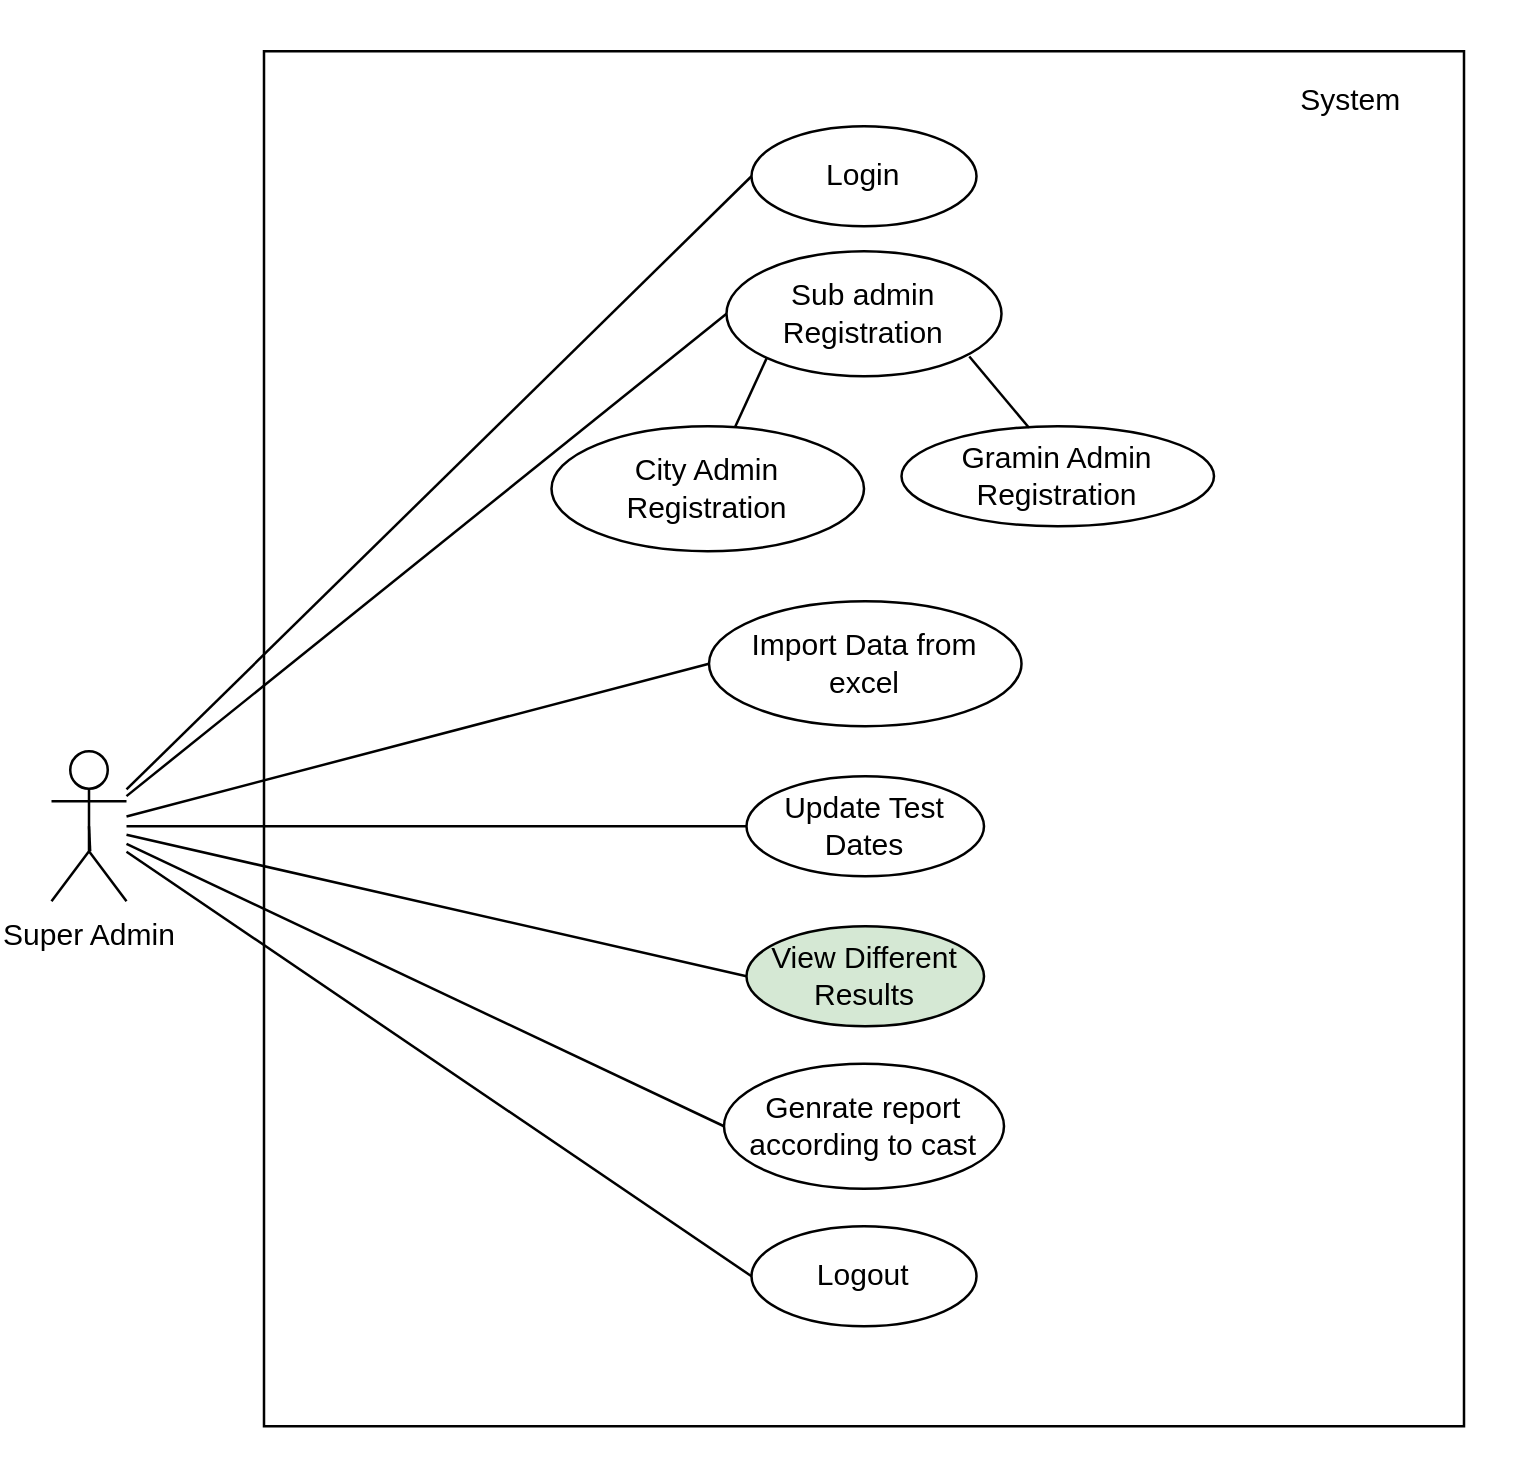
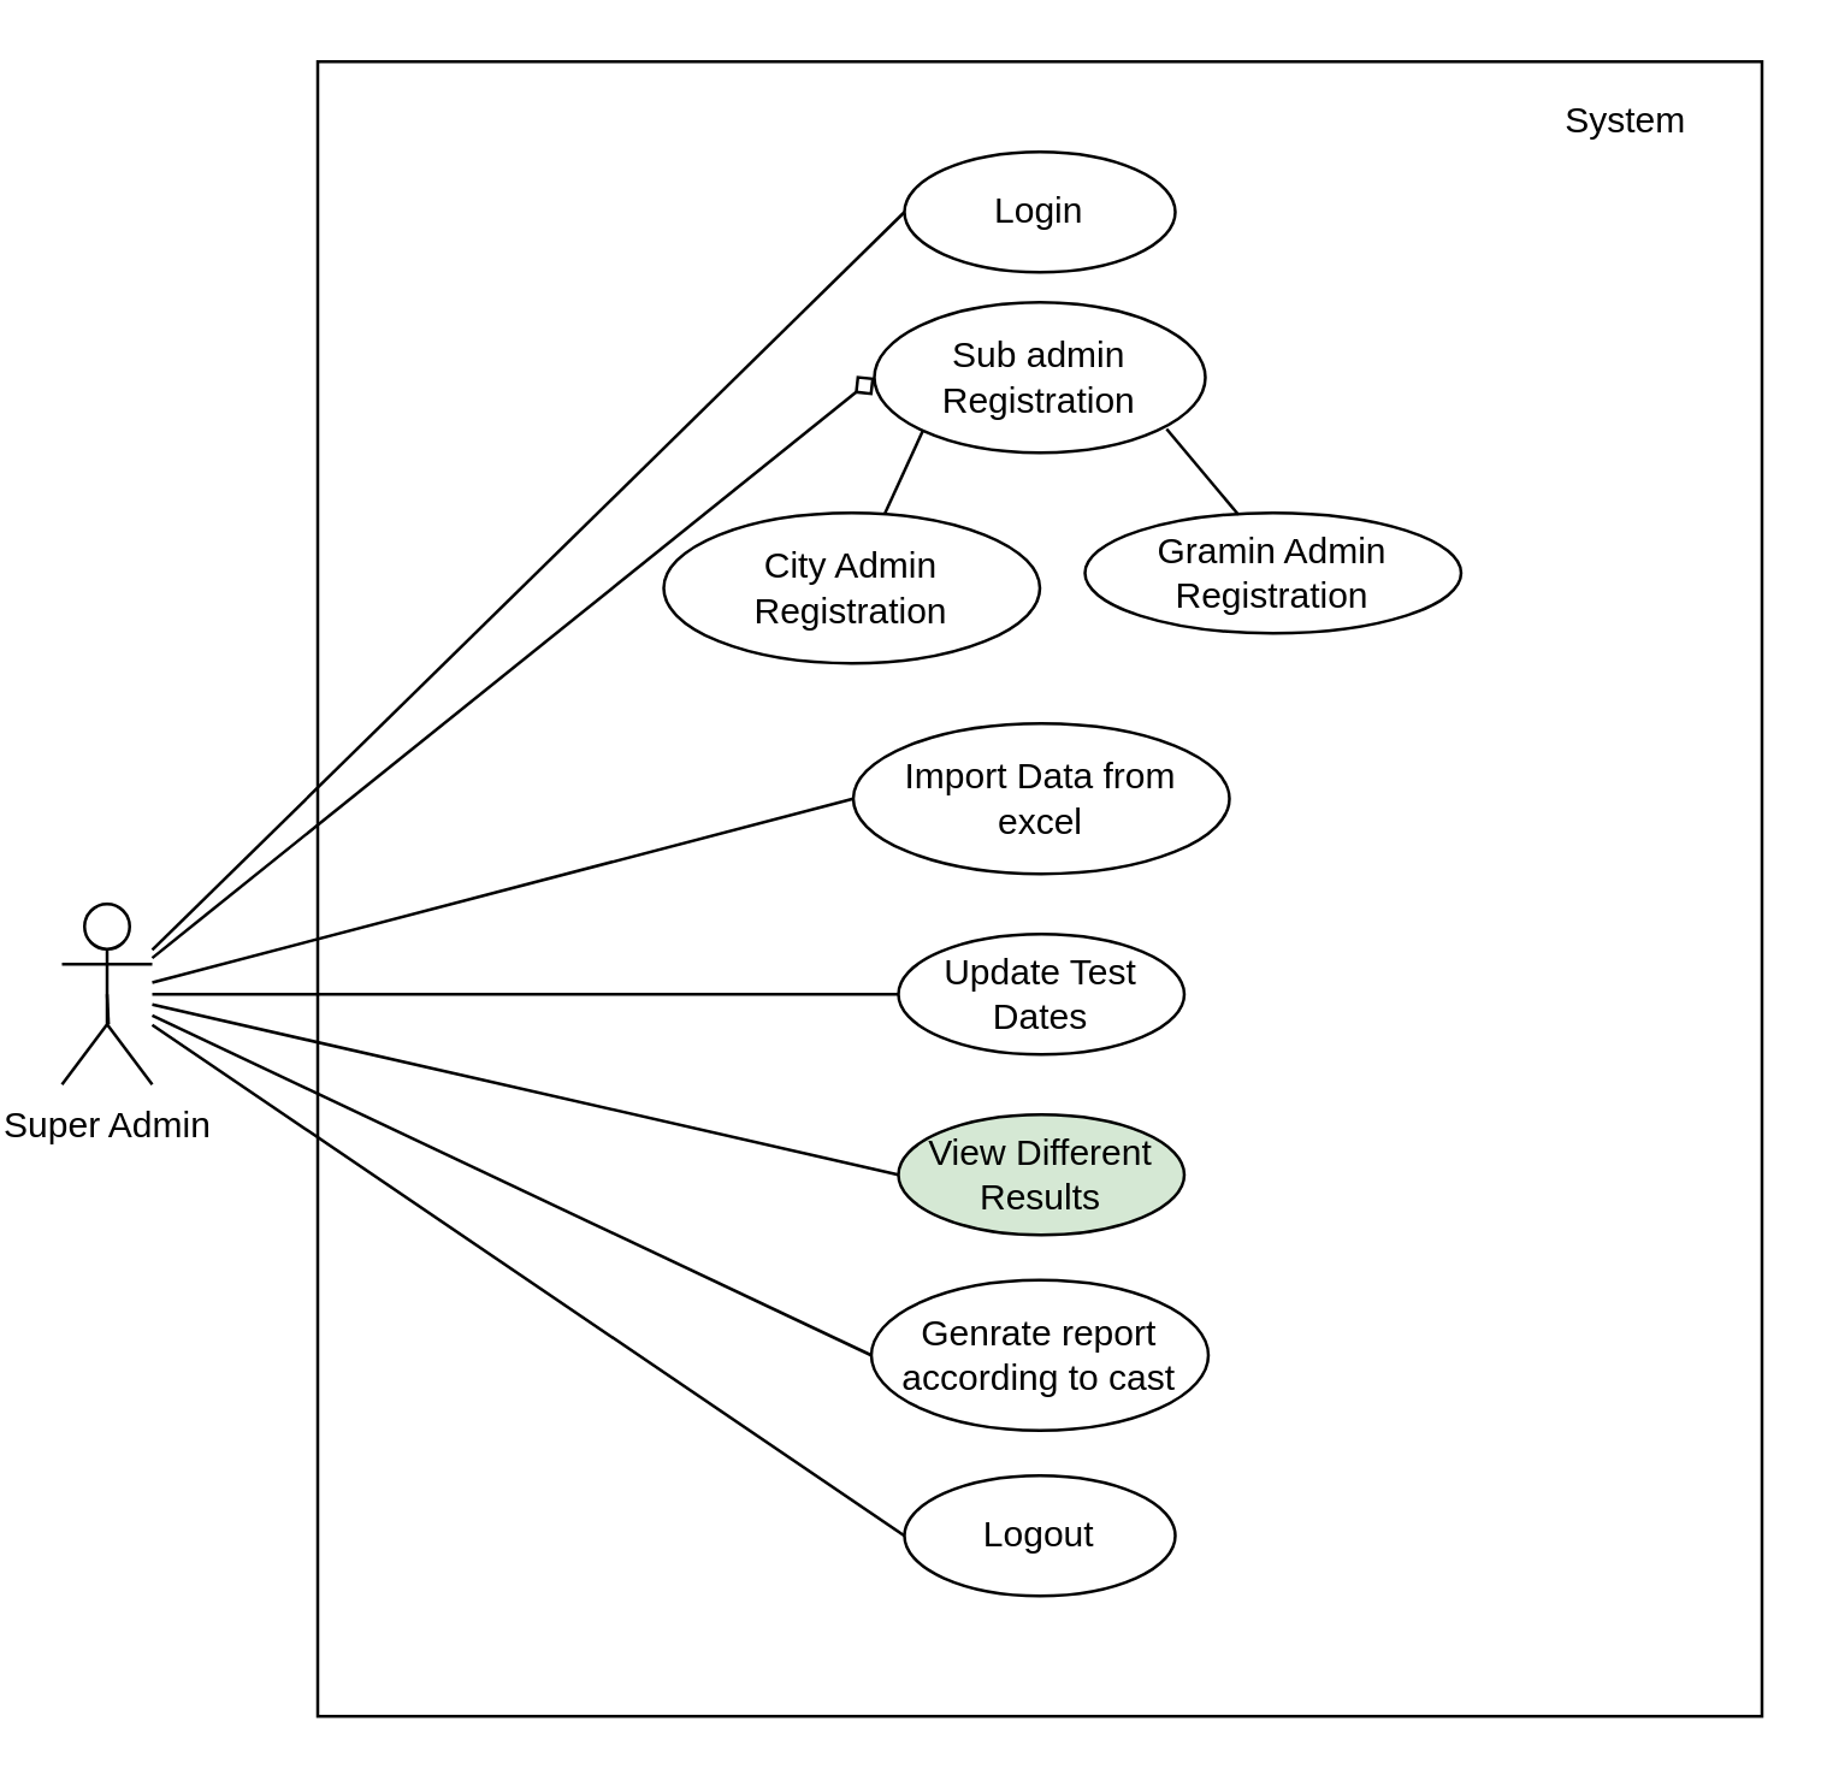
  <mxCell id="0" />
  <mxCell id="1" parent="0" />
  <mxCell id="2" value="" style="rounded=0;whiteSpace=wrap;html=1;" parent="1" vertex="1"><mxGeometry x="105" y="20" width="480" height="550" as="geometry" /></mxCell>
  <mxCell id="3" style="rounded=0;orthogonalLoop=1;jettySize=auto;html=1;entryX=0;entryY=0.5;entryDx=0;entryDy=0;endArrow=none;endFill=0;" parent="1" source="10" target="11" edge="1"><mxGeometry relative="1" as="geometry" /></mxCell>
- <mxCell id="4" style="edgeStyle=none;rounded=0;orthogonalLoop=1;jettySize=auto;html=1;entryX=0;entryY=0.5;entryDx=0;entryDy=0;endArrow=none;endFill=0;" parent="1" source="10" target="12" edge="1"><mxGeometry relative="1" as="geometry"><mxPoint x="262.5" y="130" as="targetPoint" /></mxGeometry></mxCell>
+ <mxCell id="4" style="edgeStyle=none;rounded=0;orthogonalLoop=1;jettySize=auto;html=1;entryX=0;entryY=0.5;entryDx=0;entryDy=0;endArrow=diamond;endFill=0;" parent="1" source="10" target="12" edge="1"><mxGeometry relative="1" as="geometry"><mxPoint x="262.5" y="130" as="targetPoint" /></mxGeometry></mxCell>
  <mxCell id="5" style="edgeStyle=none;rounded=0;orthogonalLoop=1;jettySize=auto;html=1;entryX=0;entryY=0.5;entryDx=0;entryDy=0;startArrow=none;startFill=0;endArrow=none;endFill=0;" parent="1" source="10" target="13" edge="1"><mxGeometry relative="1" as="geometry" /></mxCell>
  <mxCell id="6" style="edgeStyle=none;rounded=0;orthogonalLoop=1;jettySize=auto;html=1;entryX=0;entryY=0.5;entryDx=0;entryDy=0;startArrow=none;startFill=0;endArrow=none;endFill=0;" parent="1" source="10" target="14" edge="1"><mxGeometry relative="1" as="geometry" /></mxCell>
  <mxCell id="7" style="edgeStyle=none;rounded=0;orthogonalLoop=1;jettySize=auto;html=1;entryX=0;entryY=0.5;entryDx=0;entryDy=0;startArrow=none;startFill=0;endArrow=none;endFill=0;" parent="1" source="10" target="15" edge="1"><mxGeometry relative="1" as="geometry" /></mxCell>
  <mxCell id="8" style="rounded=0;orthogonalLoop=1;jettySize=auto;html=1;entryX=0;entryY=0.5;entryDx=0;entryDy=0;endArrow=none;endFill=0;" edge="1" parent="1" source="10" target="16"><mxGeometry relative="1" as="geometry" /></mxCell>
  <mxCell id="9" style="edgeStyle=none;rounded=0;orthogonalLoop=1;jettySize=auto;html=1;entryX=0;entryY=0.5;entryDx=0;entryDy=0;endArrow=none;endFill=0;" edge="1" parent="1" source="10" target="22"><mxGeometry relative="1" as="geometry" /></mxCell>
  <mxCell id="10" value="Super Admin" style="shape=umlActor;verticalLabelPosition=bottom;verticalAlign=top;html=1;outlineConnect=0;" parent="1" vertex="1"><mxGeometry x="20" y="300" width="30" height="60" as="geometry" /></mxCell>
  <mxCell id="11" value="Login" style="ellipse;whiteSpace=wrap;html=1;" parent="1" vertex="1"><mxGeometry x="300" y="50" width="90" height="40" as="geometry" /></mxCell>
  <mxCell id="12" value="Sub admin&lt;br&gt;Registration" style="ellipse;whiteSpace=wrap;html=1;" parent="1" vertex="1"><mxGeometry x="290" y="100" width="110" height="50" as="geometry" /></mxCell>
  <mxCell id="13" value="Import Data from&lt;br&gt;excel" style="ellipse;whiteSpace=wrap;html=1;" parent="1" vertex="1"><mxGeometry x="283" y="240" width="125" height="50" as="geometry" /></mxCell>
  <mxCell id="14" value="Update Test&lt;br&gt;Dates" style="ellipse;whiteSpace=wrap;html=1;" parent="1" vertex="1"><mxGeometry x="298" y="310" width="95" height="40" as="geometry" /></mxCell>
  <mxCell id="15" value="View Different Results" style="ellipse;whiteSpace=wrap;html=1;fillColor=#d5e8d4;" parent="1" vertex="1"><mxGeometry x="298" y="370" width="95" height="40" as="geometry" /></mxCell>
  <mxCell id="16" value="Genrate report according to cast" style="ellipse;whiteSpace=wrap;html=1;" parent="1" vertex="1"><mxGeometry x="289" y="425" width="112" height="50" as="geometry" /></mxCell>
  <mxCell id="17" style="edgeStyle=none;rounded=0;orthogonalLoop=1;jettySize=auto;html=1;exitX=0.5;exitY=0.5;exitDx=0;exitDy=0;exitPerimeter=0;entryX=0.516;entryY=0.667;entryDx=0;entryDy=0;entryPerimeter=0;startArrow=none;startFill=0;endArrow=none;endFill=0;" parent="1" source="10" target="10" edge="1"><mxGeometry relative="1" as="geometry" /></mxCell>
  <mxCell id="18" value="City Admin&lt;br&gt;Registration" style="ellipse;whiteSpace=wrap;html=1;" vertex="1" parent="1"><mxGeometry x="220" y="170" width="125" height="50" as="geometry" /></mxCell>
  <mxCell id="19" value="Gramin Admin&lt;br&gt;Registration" style="ellipse;whiteSpace=wrap;html=1;" vertex="1" parent="1"><mxGeometry x="360" y="170" width="125" height="40" as="geometry" /></mxCell>
  <mxCell id="20" value="" style="endArrow=none;html=1;entryX=0;entryY=1;entryDx=0;entryDy=0;" edge="1" parent="1" source="18" target="12"><mxGeometry width="50" height="50" relative="1" as="geometry"><mxPoint x="340" y="230" as="sourcePoint" /><mxPoint x="390" y="180" as="targetPoint" /></mxGeometry></mxCell>
  <mxCell id="21" value="" style="endArrow=none;html=1;entryX=0.883;entryY=0.842;entryDx=0;entryDy=0;entryPerimeter=0;exitX=0.408;exitY=0.015;exitDx=0;exitDy=0;exitPerimeter=0;" edge="1" parent="1" source="19" target="12"><mxGeometry width="50" height="50" relative="1" as="geometry"><mxPoint x="440" y="170" as="sourcePoint" /><mxPoint x="490" y="120" as="targetPoint" /></mxGeometry></mxCell>
  <mxCell id="22" value="Logout" style="ellipse;whiteSpace=wrap;html=1;" vertex="1" parent="1"><mxGeometry x="300" y="490" width="90" height="40" as="geometry" /></mxCell>
  <mxCell id="23" value="System" style="text;html=1;strokeColor=none;fillColor=none;align=center;verticalAlign=middle;whiteSpace=wrap;rounded=0;" vertex="1" parent="1"><mxGeometry x="520" y="30" width="40" height="20" as="geometry" /></mxCell>
